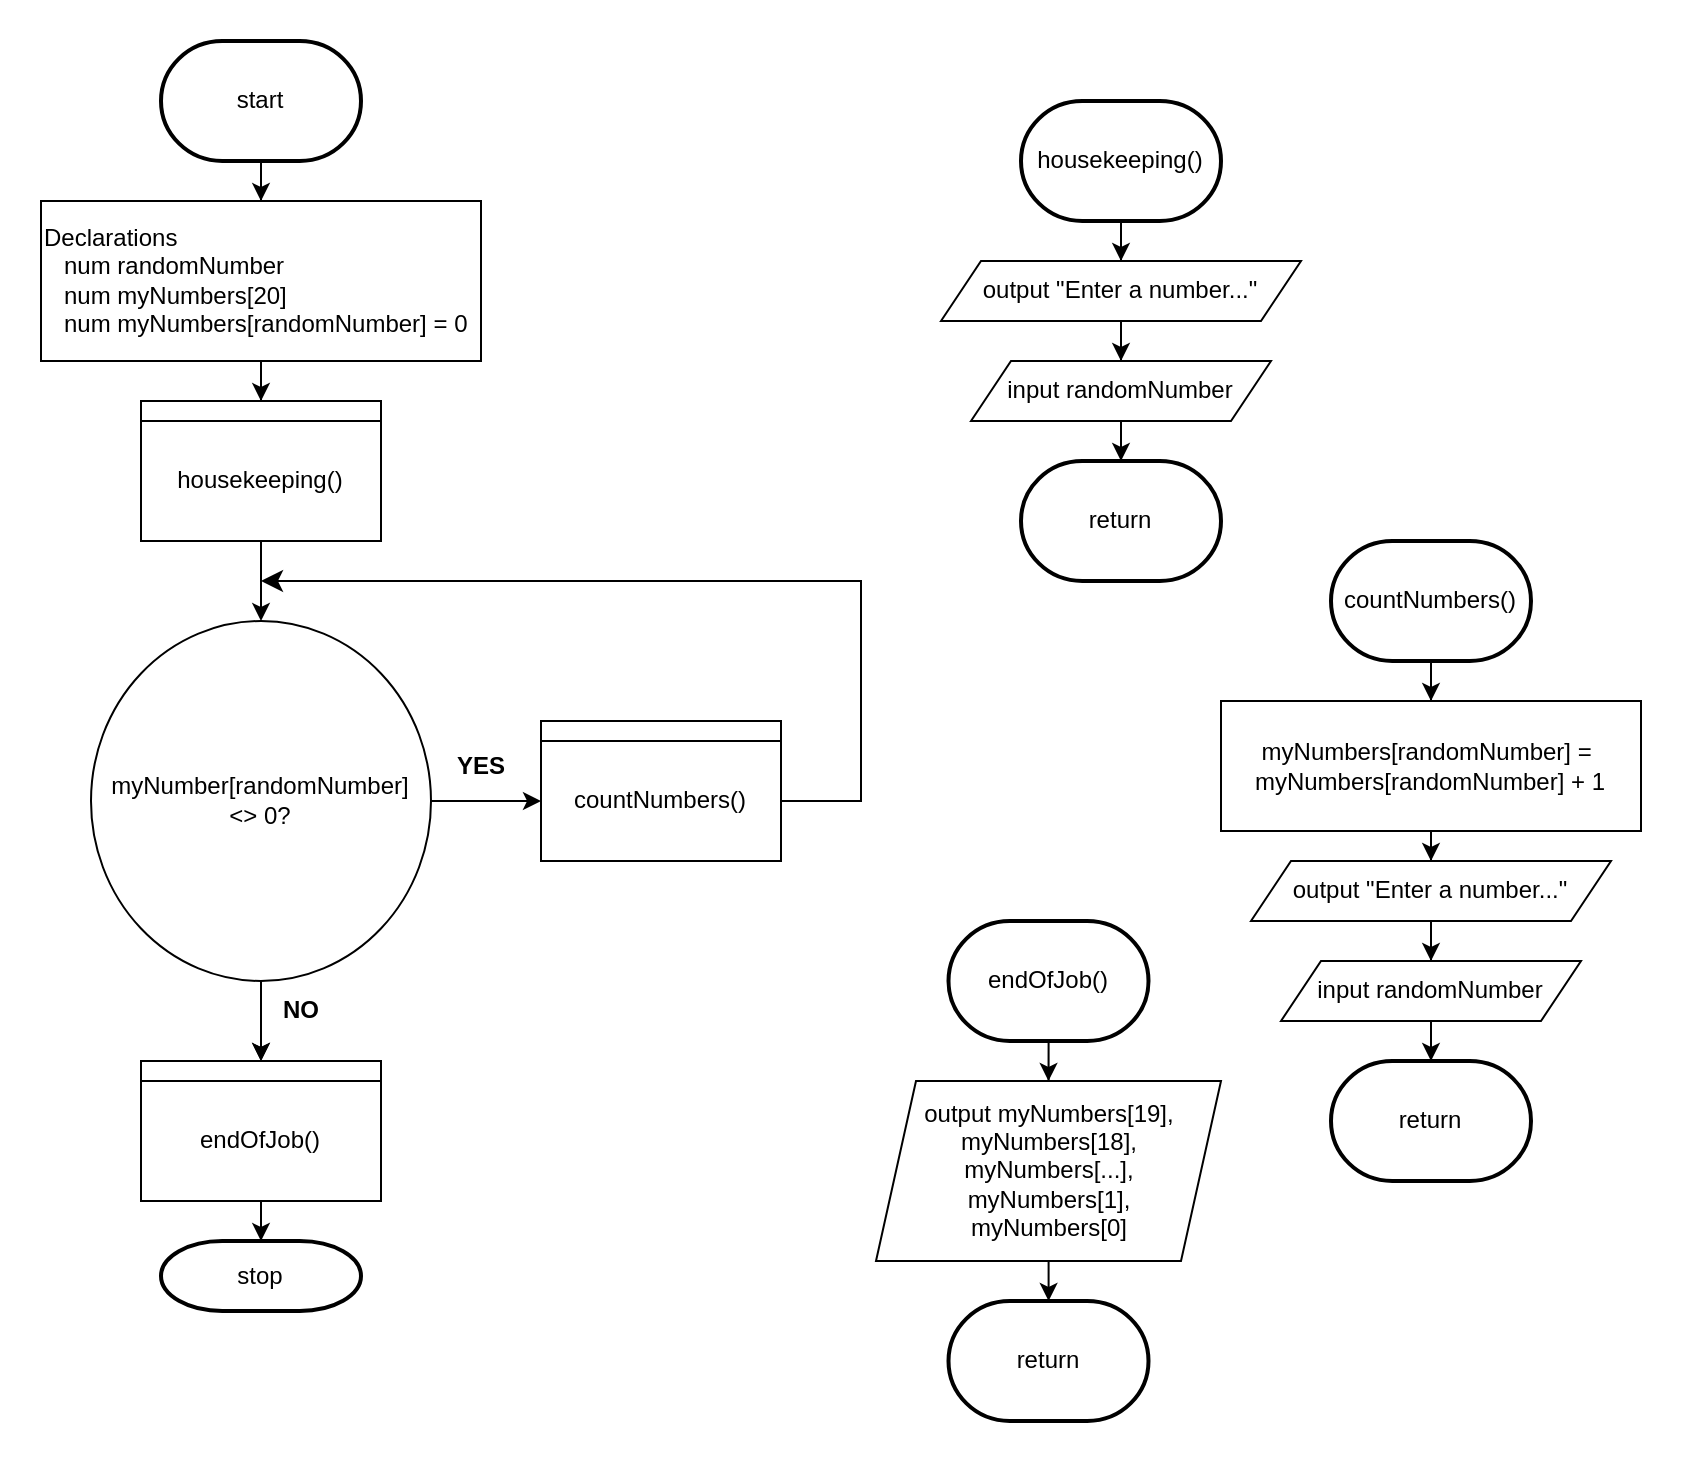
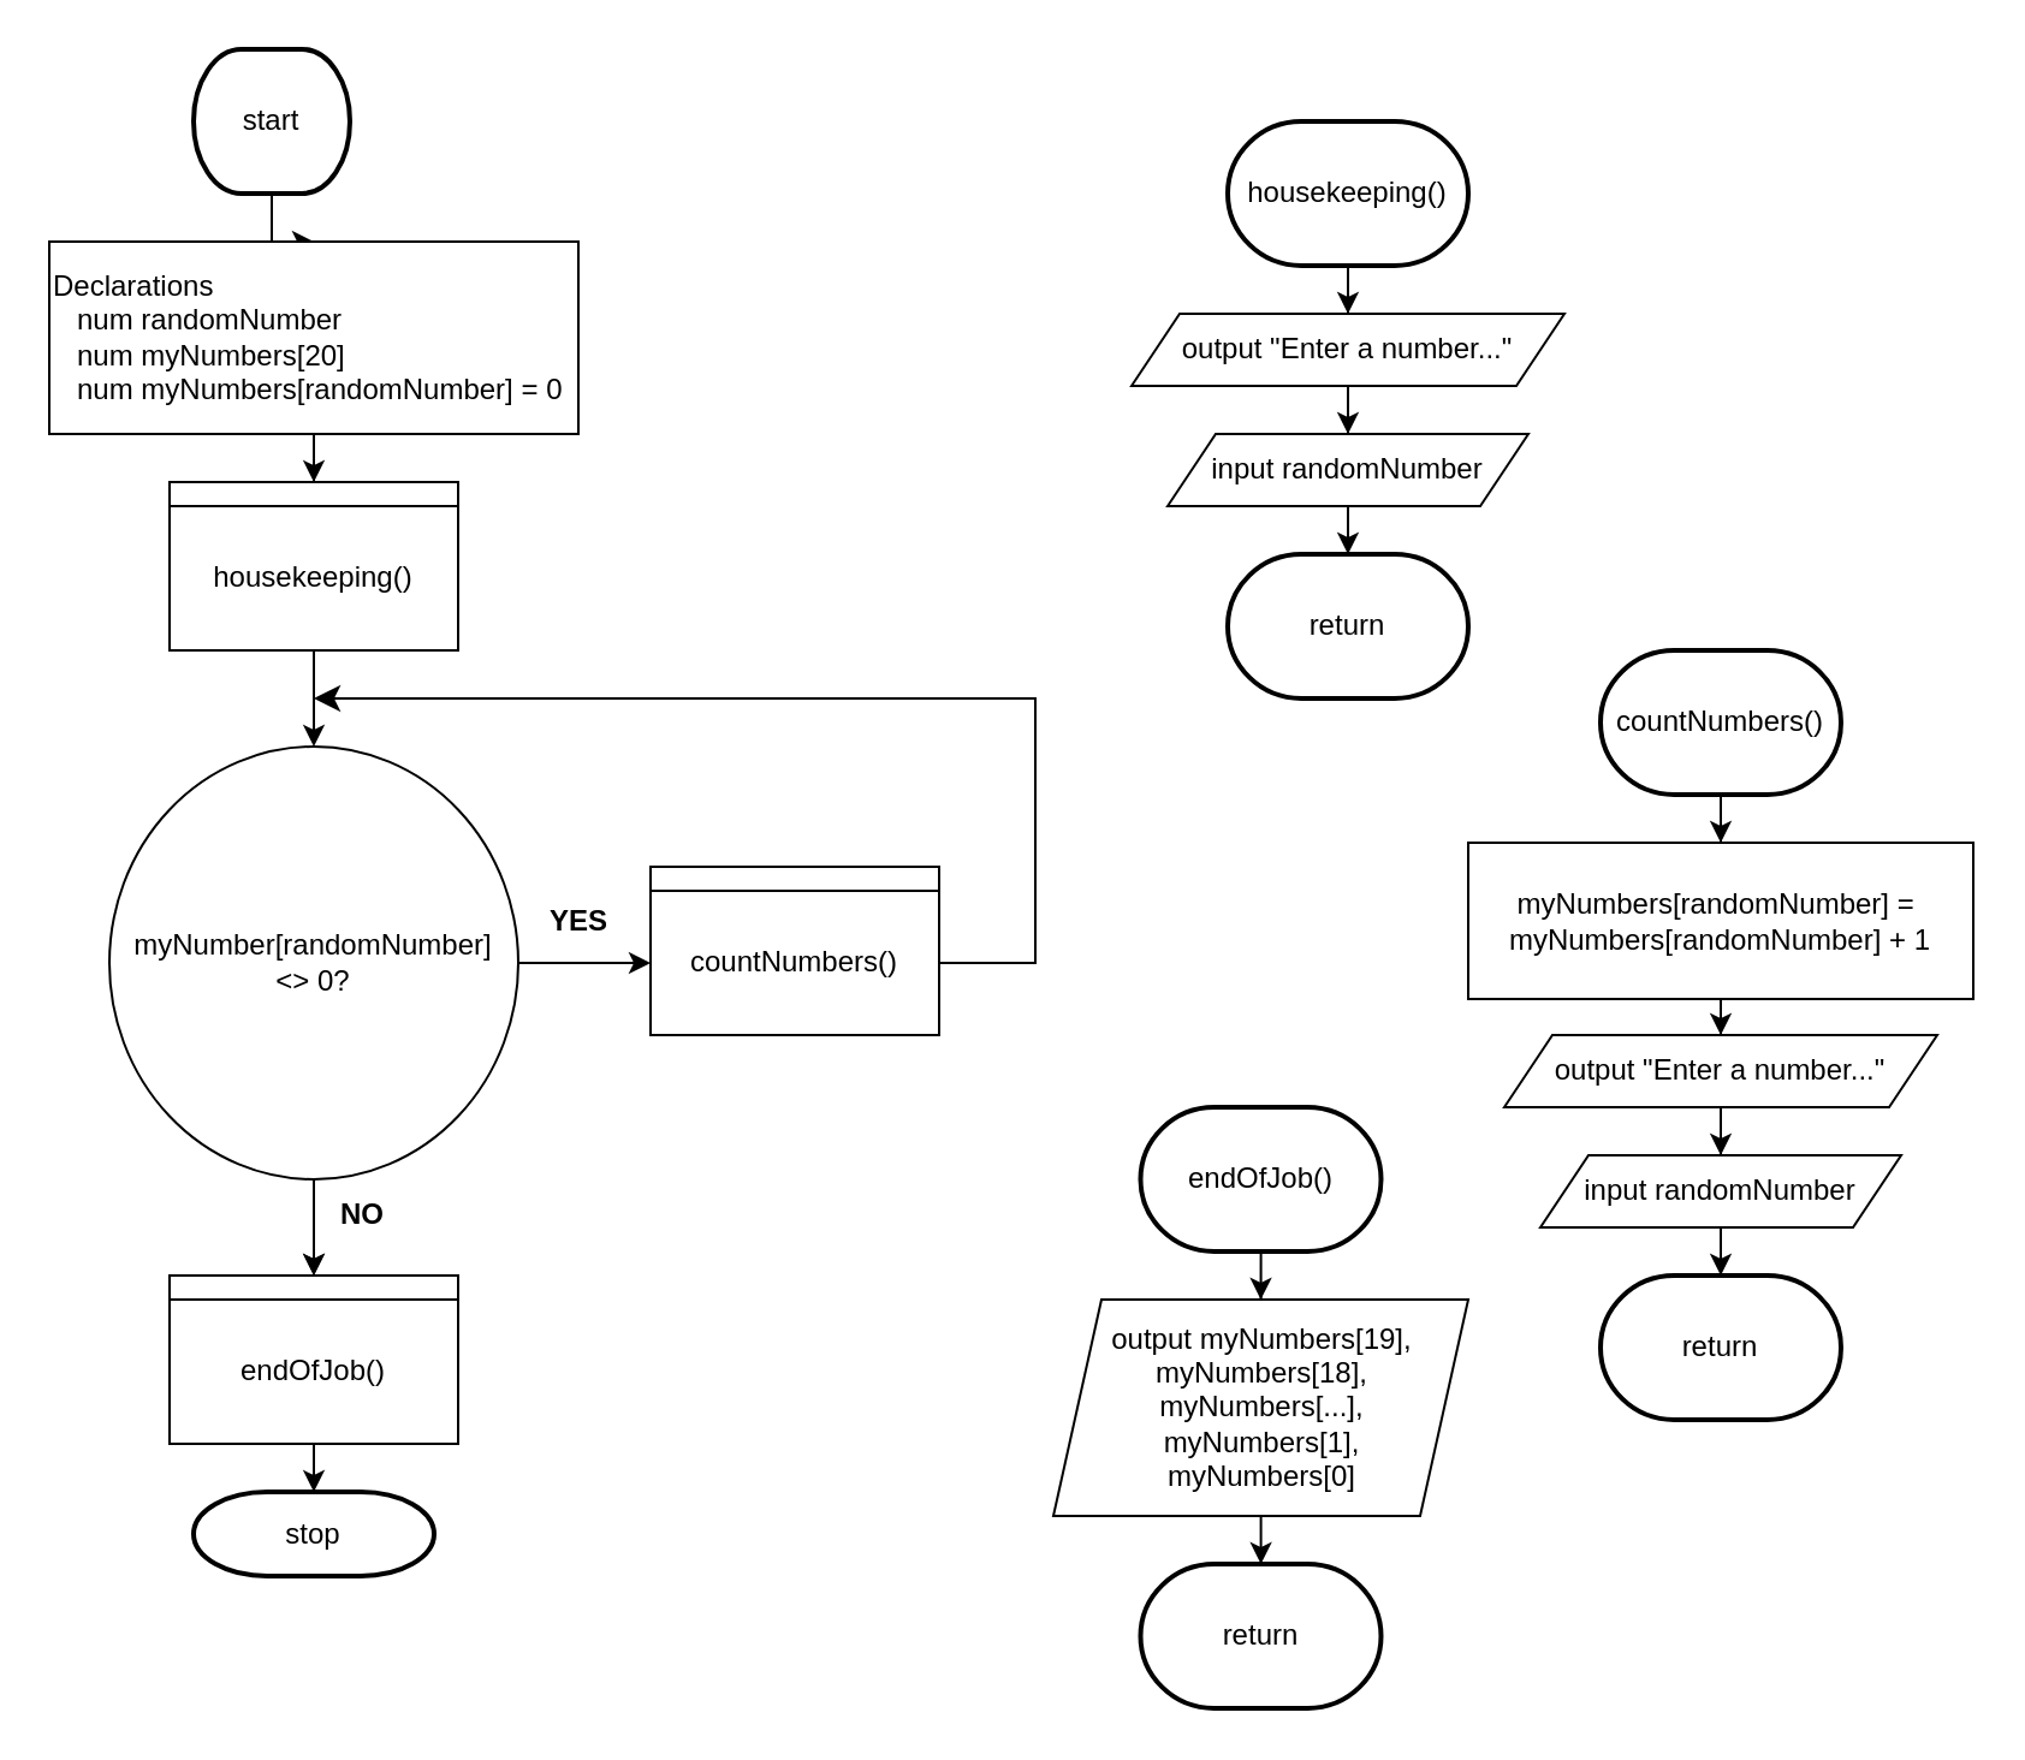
  <mxCell id="0" />
  <mxCell id="1" parent="0" />
  <mxCell id="2" style="edgeStyle=orthogonalEdgeStyle;rounded=0;orthogonalLoop=1;jettySize=auto;html=1;entryX=0.5;entryY=0;entryDx=0;entryDy=0;" edge="1" parent="1" source="3" target="5"><mxGeometry relative="1" as="geometry" /></mxCell>
- <mxCell id="3" value="start" style="strokeWidth=2;html=1;shape=mxgraph.flowchart.terminator;whiteSpace=wrap;" vertex="1" parent="1"><mxGeometry x="80" width="100" height="60" as="geometry" y="20" /></mxCell>
+ <mxCell id="3" value="start" style="strokeWidth=2;html=1;shape=mxgraph.flowchart.terminator;whiteSpace=wrap;" vertex="1" parent="1"><mxGeometry x="80" y="20" width="65" height="60" as="geometry" /></mxCell>
  <mxCell id="4" style="edgeStyle=orthogonalEdgeStyle;rounded=0;orthogonalLoop=1;jettySize=auto;html=1;entryX=0.5;entryY=0;entryDx=0;entryDy=0;" edge="1" parent="1" source="5" target="8"><mxGeometry relative="1" as="geometry" /></mxCell>
  <mxCell id="5" value="Declarations&lt;div&gt;&amp;nbsp; &amp;nbsp;num randomNumber&lt;/div&gt;&lt;div&gt;&amp;nbsp; &amp;nbsp;num myNumbers[20]&lt;/div&gt;&lt;div&gt;&amp;nbsp; &amp;nbsp;num myNumbers[randomNumber] = 0&lt;/div&gt;" style="rounded=0;whiteSpace=wrap;html=1;align=left;" vertex="1" parent="1"><mxGeometry y="100" width="220" height="80" as="geometry" x="20" /></mxCell>
  <mxCell id="6" style="edgeStyle=orthogonalEdgeStyle;rounded=0;orthogonalLoop=1;jettySize=auto;html=1;entryX=0.5;entryY=0;entryDx=0;entryDy=0;" edge="1" parent="1" source="7" target="19"><mxGeometry relative="1" as="geometry" /></mxCell>
  <mxCell id="7" value="housekeeping()" style="rounded=0;whiteSpace=wrap;html=1;" vertex="1" parent="1"><mxGeometry x="70" y="210" width="120" height="60" as="geometry" /></mxCell>
  <mxCell id="8" value="" style="rounded=0;whiteSpace=wrap;html=1;" vertex="1" parent="1"><mxGeometry x="70" y="200" width="120" height="10" as="geometry" /></mxCell>
  <mxCell id="9" style="edgeStyle=orthogonalEdgeStyle;rounded=0;orthogonalLoop=1;jettySize=auto;html=1;entryX=0.5;entryY=0;entryDx=0;entryDy=0;" edge="1" parent="1" source="10" target="12"><mxGeometry relative="1" as="geometry" /></mxCell>
  <mxCell id="10" value="housekeeping()" style="strokeWidth=2;html=1;shape=mxgraph.flowchart.terminator;whiteSpace=wrap;" vertex="1" parent="1"><mxGeometry x="510" y="50" width="100" height="60" as="geometry" /></mxCell>
  <mxCell id="11" style="edgeStyle=orthogonalEdgeStyle;rounded=0;orthogonalLoop=1;jettySize=auto;html=1;entryX=0.5;entryY=0;entryDx=0;entryDy=0;" edge="1" parent="1" source="12" target="13"><mxGeometry relative="1" as="geometry" /></mxCell>
  <mxCell id="12" value="output &quot;Enter a number...&quot;" style="shape=parallelogram;perimeter=parallelogramPerimeter;whiteSpace=wrap;html=1;fixedSize=1;" vertex="1" parent="1"><mxGeometry x="470" y="130" width="180" height="30" as="geometry" /></mxCell>
  <mxCell id="13" value="input randomNumber" style="shape=parallelogram;perimeter=parallelogramPerimeter;whiteSpace=wrap;html=1;fixedSize=1;" vertex="1" parent="1"><mxGeometry x="485" y="180" width="150" height="30" as="geometry" /></mxCell>
  <mxCell id="14" value="return" style="strokeWidth=2;html=1;shape=mxgraph.flowchart.terminator;whiteSpace=wrap;" vertex="1" parent="1"><mxGeometry x="510" y="230" width="100" height="60" as="geometry" /></mxCell>
  <mxCell id="15" style="edgeStyle=orthogonalEdgeStyle;rounded=0;orthogonalLoop=1;jettySize=auto;html=1;entryX=0.5;entryY=0;entryDx=0;entryDy=0;entryPerimeter=0;" edge="1" parent="1" source="13" target="14"><mxGeometry relative="1" as="geometry" /></mxCell>
  <mxCell id="16" style="edgeStyle=orthogonalEdgeStyle;rounded=0;orthogonalLoop=1;jettySize=auto;html=1;entryX=0;entryY=0.5;entryDx=0;entryDy=0;" edge="1" parent="1" source="19" target="21"><mxGeometry relative="1" as="geometry" /></mxCell>
  <mxCell id="17" style="edgeStyle=orthogonalEdgeStyle;rounded=0;orthogonalLoop=1;jettySize=auto;html=1;entryX=0.5;entryY=0;entryDx=0;entryDy=0;" edge="1" parent="1" target="33"><mxGeometry relative="1" as="geometry"><mxPoint x="130" y="510" as="sourcePoint" /></mxGeometry></mxCell>
  <mxCell id="18" style="edgeStyle=orthogonalEdgeStyle;rounded=0;orthogonalLoop=1;jettySize=auto;html=1;entryX=0.5;entryY=0;entryDx=0;entryDy=0;" edge="1" parent="1" source="19" target="33"><mxGeometry relative="1" as="geometry" /></mxCell>
  <mxCell id="19" value="myNumber[randomNumber]&lt;div&gt;&amp;lt;&amp;gt; 0?&lt;/div&gt;" style="ellipse;whiteSpace=wrap;html=1;" vertex="1" parent="1"><mxGeometry x="45" y="310" width="170" height="180" as="geometry" /></mxCell>
  <mxCell id="20" value="" style="rounded=0;whiteSpace=wrap;html=1;" vertex="1" parent="1"><mxGeometry x="270" y="360" width="120" height="10" as="geometry" /></mxCell>
  <mxCell id="21" value="countNumbers()" style="rounded=0;whiteSpace=wrap;html=1;" vertex="1" parent="1"><mxGeometry x="270" y="370" width="120" height="60" as="geometry" /></mxCell>
  <mxCell id="22" style="edgeStyle=orthogonalEdgeStyle;rounded=0;orthogonalLoop=1;jettySize=auto;html=1;entryX=0.5;entryY=0;entryDx=0;entryDy=0;" edge="1" parent="1" source="23" target="25"><mxGeometry relative="1" as="geometry" /></mxCell>
  <mxCell id="23" value="countNumbers()" style="strokeWidth=2;html=1;shape=mxgraph.flowchart.terminator;whiteSpace=wrap;" vertex="1" parent="1"><mxGeometry x="665" y="270" width="100" height="60" as="geometry" /></mxCell>
  <mxCell id="24" style="edgeStyle=orthogonalEdgeStyle;rounded=0;orthogonalLoop=1;jettySize=auto;html=1;entryX=0.5;entryY=0;entryDx=0;entryDy=0;" edge="1" parent="1" source="25" target="27"><mxGeometry relative="1" as="geometry" /></mxCell>
  <mxCell id="25" value="myNumbers[randomNumber] =&amp;nbsp;&lt;div&gt;myNumbers[randomNumber] + 1&lt;/div&gt;" style="rounded=0;whiteSpace=wrap;html=1;align=center;" vertex="1" parent="1"><mxGeometry x="610" y="350" width="210" height="65" as="geometry" /></mxCell>
  <mxCell id="26" style="edgeStyle=orthogonalEdgeStyle;rounded=0;orthogonalLoop=1;jettySize=auto;html=1;entryX=0.5;entryY=0;entryDx=0;entryDy=0;" edge="1" parent="1" source="27" target="28"><mxGeometry relative="1" as="geometry" /></mxCell>
  <mxCell id="27" value="output &quot;Enter a number...&quot;" style="shape=parallelogram;perimeter=parallelogramPerimeter;whiteSpace=wrap;html=1;fixedSize=1;" vertex="1" parent="1"><mxGeometry x="625" y="430" width="180" height="30" as="geometry" /></mxCell>
  <mxCell id="28" value="input randomNumber" style="shape=parallelogram;perimeter=parallelogramPerimeter;whiteSpace=wrap;html=1;fixedSize=1;" vertex="1" parent="1"><mxGeometry x="640" y="480" width="150" height="30" as="geometry" /></mxCell>
  <mxCell id="29" value="return" style="strokeWidth=2;html=1;shape=mxgraph.flowchart.terminator;whiteSpace=wrap;" vertex="1" parent="1"><mxGeometry x="665" y="530" width="100" height="60" as="geometry" /></mxCell>
  <mxCell id="30" style="edgeStyle=orthogonalEdgeStyle;rounded=0;orthogonalLoop=1;jettySize=auto;html=1;entryX=0.5;entryY=0;entryDx=0;entryDy=0;entryPerimeter=0;" edge="1" parent="1" source="28" target="29"><mxGeometry relative="1" as="geometry" /></mxCell>
  <mxCell id="31" value="" style="edgeStyle=elbowEdgeStyle;elbow=horizontal;endArrow=classic;html=1;curved=0;rounded=0;endSize=8;startSize=8;exitX=1;exitY=0.5;exitDx=0;exitDy=0;" edge="1" parent="1" source="21"><mxGeometry width="50" height="50" relative="1" as="geometry"><mxPoint x="410" y="370" as="sourcePoint" /><mxPoint x="130" y="290" as="targetPoint" /><Array as="points"><mxPoint x="430" y="340" /></Array></mxGeometry></mxCell>
  <mxCell id="32" value="endOfJob()" style="rounded=0;whiteSpace=wrap;html=1;" vertex="1" parent="1"><mxGeometry x="70" y="540" width="120" height="60" as="geometry" /></mxCell>
  <mxCell id="33" value="" style="rounded=0;whiteSpace=wrap;html=1;" vertex="1" parent="1"><mxGeometry x="70" y="530" width="120" height="10" as="geometry" /></mxCell>
  <mxCell id="34" value="stop" style="strokeWidth=2;html=1;shape=mxgraph.flowchart.terminator;whiteSpace=wrap;" vertex="1" parent="1"><mxGeometry x="80" y="620" width="100" height="35" as="geometry" /></mxCell>
  <mxCell id="35" style="edgeStyle=orthogonalEdgeStyle;rounded=0;orthogonalLoop=1;jettySize=auto;html=1;entryX=0.5;entryY=0;entryDx=0;entryDy=0;entryPerimeter=0;" edge="1" parent="1" source="32" target="34"><mxGeometry relative="1" as="geometry" /></mxCell>
  <mxCell id="36" style="edgeStyle=orthogonalEdgeStyle;rounded=0;orthogonalLoop=1;jettySize=auto;html=1;entryX=0.5;entryY=0;entryDx=0;entryDy=0;" edge="1" parent="1" source="37" target="39"><mxGeometry relative="1" as="geometry" /></mxCell>
  <mxCell id="37" value="endOfJob()" style="strokeWidth=2;html=1;shape=mxgraph.flowchart.terminator;whiteSpace=wrap;" vertex="1" parent="1"><mxGeometry x="473.75" y="460" width="100" height="60" as="geometry" /></mxCell>
  <mxCell id="38" style="edgeStyle=orthogonalEdgeStyle;rounded=0;orthogonalLoop=1;jettySize=auto;html=1;" edge="1" parent="1" source="39" target="40"><mxGeometry relative="1" as="geometry" /></mxCell>
  <mxCell id="39" value="output myNumbers[19],&lt;div&gt;myNumbers[18],&lt;/div&gt;&lt;div&gt;myNumbers[...],&lt;/div&gt;&lt;div&gt;myNumbers[1],&lt;/div&gt;&lt;div&gt;myNumbers[0]&lt;/div&gt;" style="shape=parallelogram;perimeter=parallelogramPerimeter;whiteSpace=wrap;html=1;fixedSize=1;" vertex="1" parent="1"><mxGeometry x="437.5" y="540" width="172.5" height="90" as="geometry" /></mxCell>
  <mxCell id="40" value="return" style="strokeWidth=2;html=1;shape=mxgraph.flowchart.terminator;whiteSpace=wrap;" vertex="1" parent="1"><mxGeometry x="473.75" y="650" width="100" height="60" as="geometry" /></mxCell>
  <mxCell id="41" value="YES" style="text;html=1;align=center;verticalAlign=middle;resizable=0;points=[];autosize=1;strokeColor=none;fillColor=none;fontStyle=1" vertex="1" parent="1"><mxGeometry x="215" y="367.5" width="50" height="30" as="geometry" /></mxCell>
  <mxCell id="42" value="NO" style="text;html=1;align=center;verticalAlign=middle;resizable=0;points=[];autosize=1;strokeColor=none;fillColor=none;fontStyle=1" vertex="1" parent="1"><mxGeometry x="130" y="490" width="40" height="30" as="geometry" /></mxCell>
